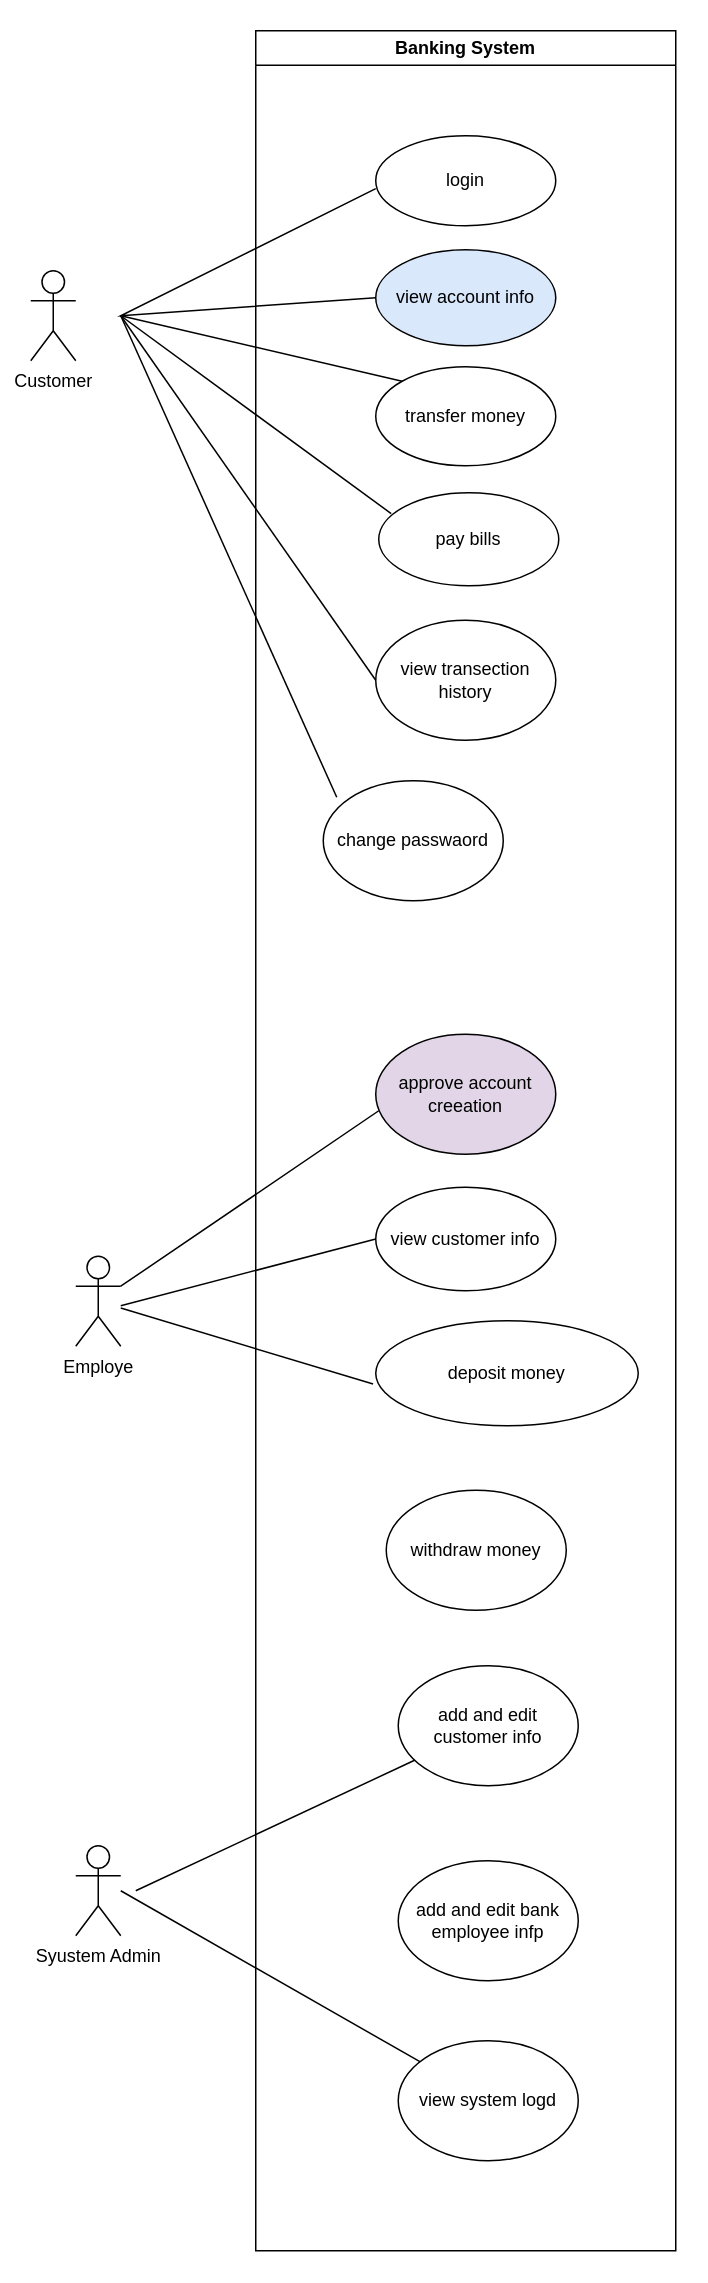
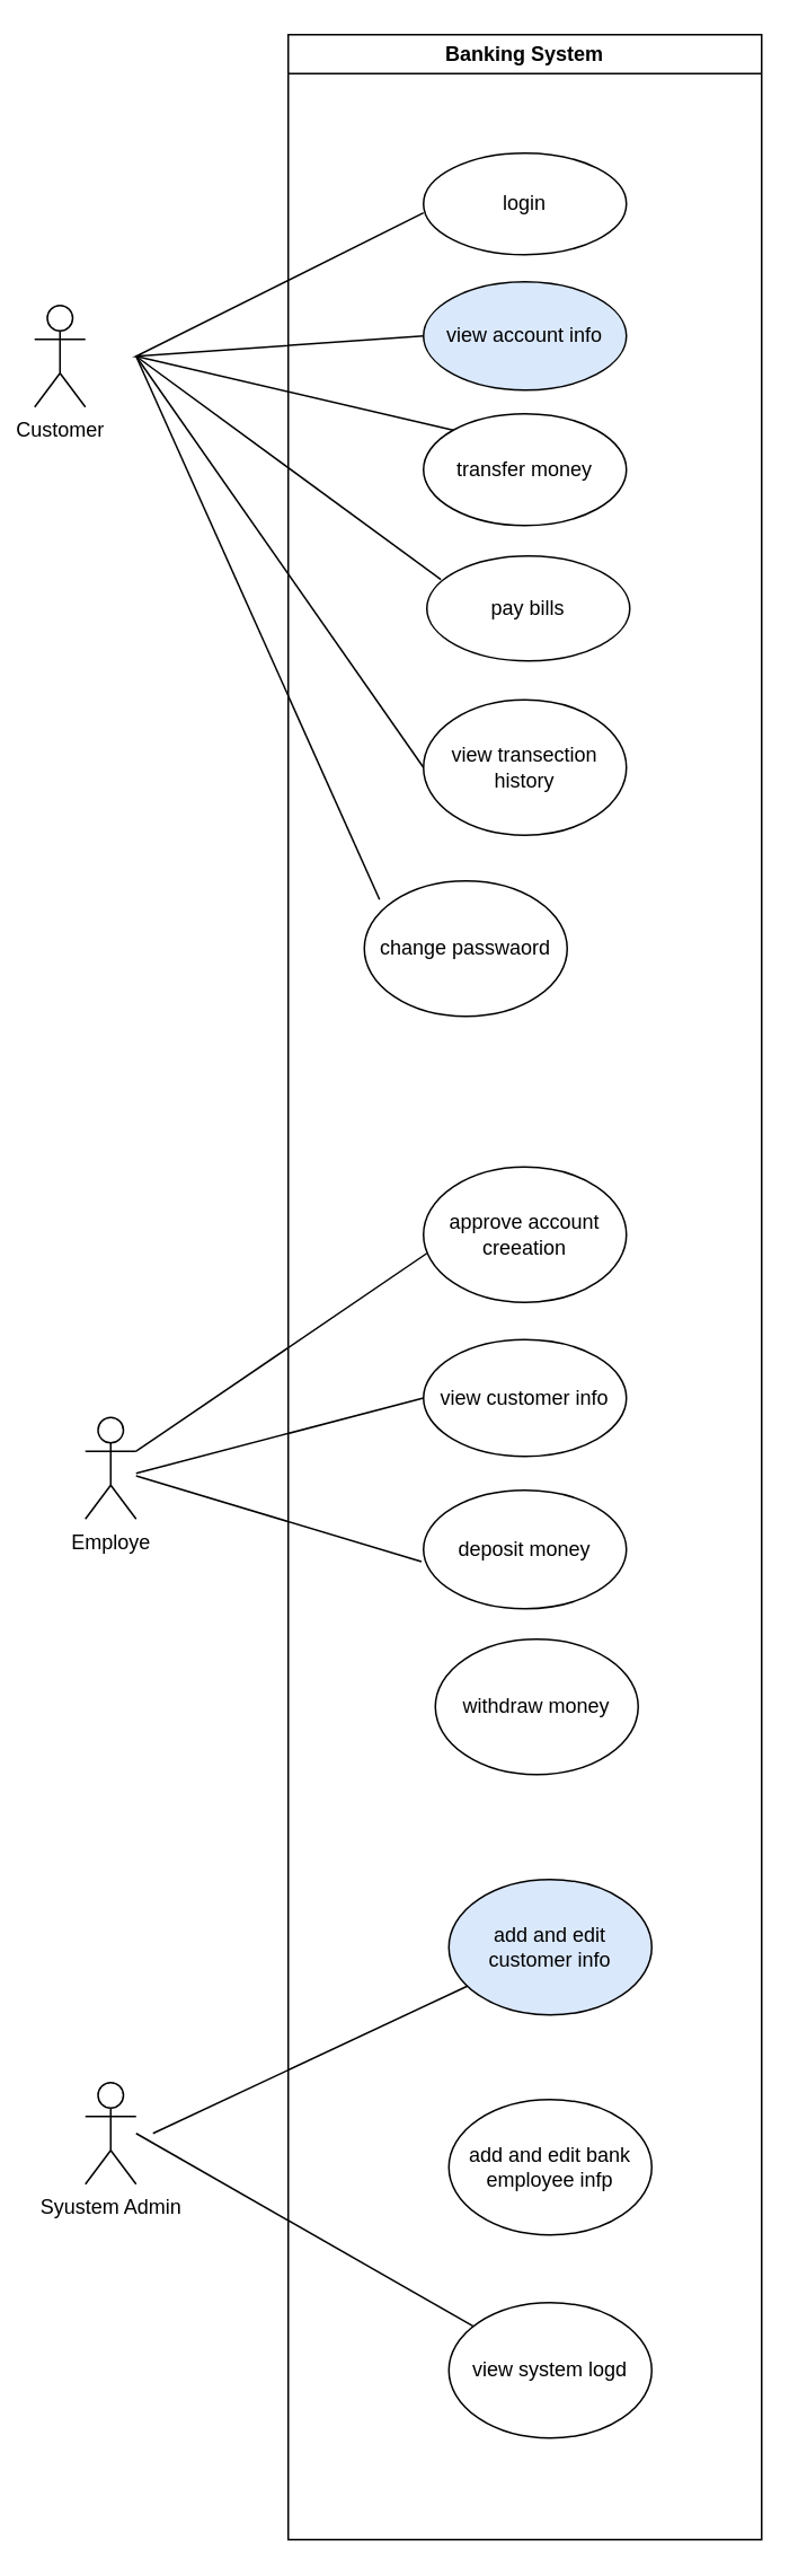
  <mxCell id="0" />
  <mxCell id="1" parent="0" />
  <mxCell id="2" value="Banking System" style="swimlane;whiteSpace=wrap" parent="1" vertex="1"><mxGeometry x="170" y="20" width="280" height="1480" as="geometry" /></mxCell>
  <mxCell id="3" value="login" style="ellipse;whiteSpace=wrap;html=1;" parent="2" vertex="1"><mxGeometry x="80" y="70" width="120" height="60" as="geometry" /></mxCell>
  <mxCell id="4" value="view account info" style="ellipse;whiteSpace=wrap;html=1;fillColor=#dae8fc;" parent="2" vertex="1"><mxGeometry x="80" y="146" width="120" height="64" as="geometry" /></mxCell>
  <mxCell id="5" value="transfer money" style="ellipse;whiteSpace=wrap;html=1;" parent="2" vertex="1"><mxGeometry x="80" y="224" width="120" height="66" as="geometry" /></mxCell>
  <mxCell id="6" value="pay bills" style="ellipse;whiteSpace=wrap;html=1;" parent="2" vertex="1"><mxGeometry x="82" y="308" width="120" height="62" as="geometry" /></mxCell>
  <mxCell id="7" value="view transection history" style="ellipse;whiteSpace=wrap;html=1;" parent="2" vertex="1"><mxGeometry x="80" y="393" width="120" height="80" as="geometry" /></mxCell>
  <mxCell id="8" value="change passwaord" style="ellipse;whiteSpace=wrap;html=1;" parent="2" vertex="1"><mxGeometry x="45" y="500" width="120" height="80" as="geometry" /></mxCell>
- <mxCell id="9" value="approve account creeation" style="ellipse;whiteSpace=wrap;html=1;fillColor=#e1d5e7;" parent="2" vertex="1"><mxGeometry x="80" y="669" width="120" height="80" as="geometry" /></mxCell>
+ <mxCell id="9" value="approve account creeation" style="ellipse;whiteSpace=wrap;html=1;" parent="2" vertex="1"><mxGeometry x="80" y="669" width="120" height="80" as="geometry" /></mxCell>
  <mxCell id="10" value="view customer info" style="ellipse;whiteSpace=wrap;html=1;" parent="2" vertex="1"><mxGeometry x="80" y="771" width="120" height="69" as="geometry" /></mxCell>
- <mxCell id="11" value="deposit money" style="ellipse;whiteSpace=wrap;html=1;" parent="2" vertex="1"><mxGeometry x="80" y="860" width="175" height="70" as="geometry" /></mxCell>
- <mxCell id="12" value="withdraw money" style="ellipse;whiteSpace=wrap;html=1;" parent="2" vertex="1"><mxGeometry x="87" y="973" width="120" height="80" as="geometry" /></mxCell>
+ <mxCell id="11" value="deposit money" style="ellipse;whiteSpace=wrap;html=1;" parent="2" vertex="1"><mxGeometry x="80" y="860" width="120" height="70" as="geometry" /></mxCell>
+ <mxCell id="12" value="withdraw money" style="ellipse;whiteSpace=wrap;html=1;" parent="2" vertex="1"><mxGeometry x="87" y="948" width="120" height="80" as="geometry" /></mxCell>
  <mxCell id="13" value="" style="endArrow=none;html=1;rounded=0;entryX=0;entryY=0.588;entryDx=0;entryDy=0;entryPerimeter=0;exitX=0;exitY=0.5;exitDx=0;exitDy=0;" parent="2" source="4" target="3" edge="1"><mxGeometry width="50" height="50" relative="1" as="geometry"><mxPoint x="70" y="290" as="sourcePoint" /><mxPoint x="120" y="240" as="targetPoint" /><Array as="points"><mxPoint x="-90" y="190" /></Array></mxGeometry></mxCell>
  <mxCell id="14" value="add and edit bank employee infp" style="ellipse;whiteSpace=wrap;html=1;" parent="2" vertex="1"><mxGeometry x="95" y="1220" width="120" height="80" as="geometry" /></mxCell>
  <mxCell id="15" value="view system logd" style="ellipse;whiteSpace=wrap;html=1;" parent="2" vertex="1"><mxGeometry x="95" y="1340" width="120" height="80" as="geometry" /></mxCell>
  <mxCell id="16" value="" style="endArrow=none;html=1;rounded=0;entryX=0;entryY=0.5;entryDx=0;entryDy=0;exitX=1;exitY=0.333;exitDx=0;exitDy=0;exitPerimeter=0;" edge="1" parent="2" source="18"><mxGeometry width="50" height="50" relative="1" as="geometry"><mxPoint x="-88" y="764.5" as="sourcePoint" /><mxPoint x="82" y="720" as="targetPoint" /></mxGeometry></mxCell>
- <mxCell id="17" value="add and edit customer info" style="ellipse;whiteSpace=wrap;html=1;" vertex="1" parent="2"><mxGeometry x="95" y="1090" width="120" height="80" as="geometry" /></mxCell>
+ <mxCell id="17" value="add and edit customer info" style="ellipse;whiteSpace=wrap;html=1;fillColor=#dae8fc;" vertex="1" parent="2"><mxGeometry x="95" y="1090" width="120" height="80" as="geometry" /></mxCell>
  <mxCell id="18" value="Employe" style="shape=umlActor;verticalLabelPosition=bottom;verticalAlign=top;html=1;outlineConnect=0;" parent="1" vertex="1"><mxGeometry x="50" y="837" width="30" height="60" as="geometry" /></mxCell>
  <mxCell id="19" value="Syustem Admin" style="shape=umlActor;verticalLabelPosition=bottom;verticalAlign=top;html=1;outlineConnect=0;" parent="1" vertex="1"><mxGeometry x="50" y="1230" width="30" height="60" as="geometry" /></mxCell>
  <mxCell id="20" value="" style="endArrow=none;html=1;rounded=0;entryX=0;entryY=0.5;entryDx=0;entryDy=0;" parent="1" target="7" edge="1"><mxGeometry width="50" height="50" relative="1" as="geometry"><mxPoint x="80" y="210" as="sourcePoint" /><mxPoint x="170" y="550" as="targetPoint" /></mxGeometry></mxCell>
  <mxCell id="21" value="" style="endArrow=none;html=1;rounded=0;entryX=0.075;entryY=0.138;entryDx=0;entryDy=0;entryPerimeter=0;" parent="1" target="8" edge="1"><mxGeometry width="50" height="50" relative="1" as="geometry"><mxPoint x="80" y="210" as="sourcePoint" /><mxPoint x="170" y="630" as="targetPoint" /></mxGeometry></mxCell>
  <mxCell id="22" value="" style="endArrow=none;html=1;rounded=0;entryX=0;entryY=0;entryDx=0;entryDy=0;" parent="1" target="5" edge="1"><mxGeometry width="50" height="50" relative="1" as="geometry"><mxPoint x="80" y="210" as="sourcePoint" /><mxPoint x="160" y="240" as="targetPoint" /></mxGeometry></mxCell>
  <mxCell id="23" value="" style="endArrow=none;html=1;rounded=0;entryX=0;entryY=0.5;entryDx=0;entryDy=0;" parent="1" target="10" edge="1"><mxGeometry width="50" height="50" relative="1" as="geometry"><mxPoint x="80" y="870" as="sourcePoint" /><mxPoint x="190" y="870" as="targetPoint" /></mxGeometry></mxCell>
  <mxCell id="24" value="" style="endArrow=none;html=1;rounded=0;entryX=0.069;entryY=0.224;entryDx=0;entryDy=0;entryPerimeter=0;" parent="1" target="6" edge="1"><mxGeometry width="50" height="50" relative="1" as="geometry"><mxPoint x="80" y="210" as="sourcePoint" /><mxPoint x="250" y="340" as="targetPoint" /></mxGeometry></mxCell>
  <mxCell id="25" value="Customer" style="shape=umlActor;verticalLabelPosition=bottom;verticalAlign=top;html=1;outlineConnect=0;" parent="1" vertex="1"><mxGeometry x="20" y="180" width="30" height="60" as="geometry" /></mxCell>
  <mxCell id="26" value="" style="endArrow=none;html=1;rounded=0;entryX=-0.01;entryY=0.603;entryDx=0;entryDy=0;entryPerimeter=0;" parent="1" edge="1" target="11" source="18"><mxGeometry width="50" height="50" relative="1" as="geometry"><mxPoint x="110" y="950" as="sourcePoint" /><mxPoint x="260" y="1200" as="targetPoint" /></mxGeometry></mxCell>
  <mxCell id="27" style="edgeStyle=none;html=1;endArrow=none;endFill=0;" edge="1" parent="1" source="17"><mxGeometry relative="1" as="geometry"><mxPoint x="90" y="1260" as="targetPoint" /></mxGeometry></mxCell>
  <mxCell id="28" style="edgeStyle=none;html=1;endArrow=none;endFill=0;" edge="1" parent="1" source="15"><mxGeometry relative="1" as="geometry"><mxPoint x="80" y="1260" as="targetPoint" /></mxGeometry></mxCell>
